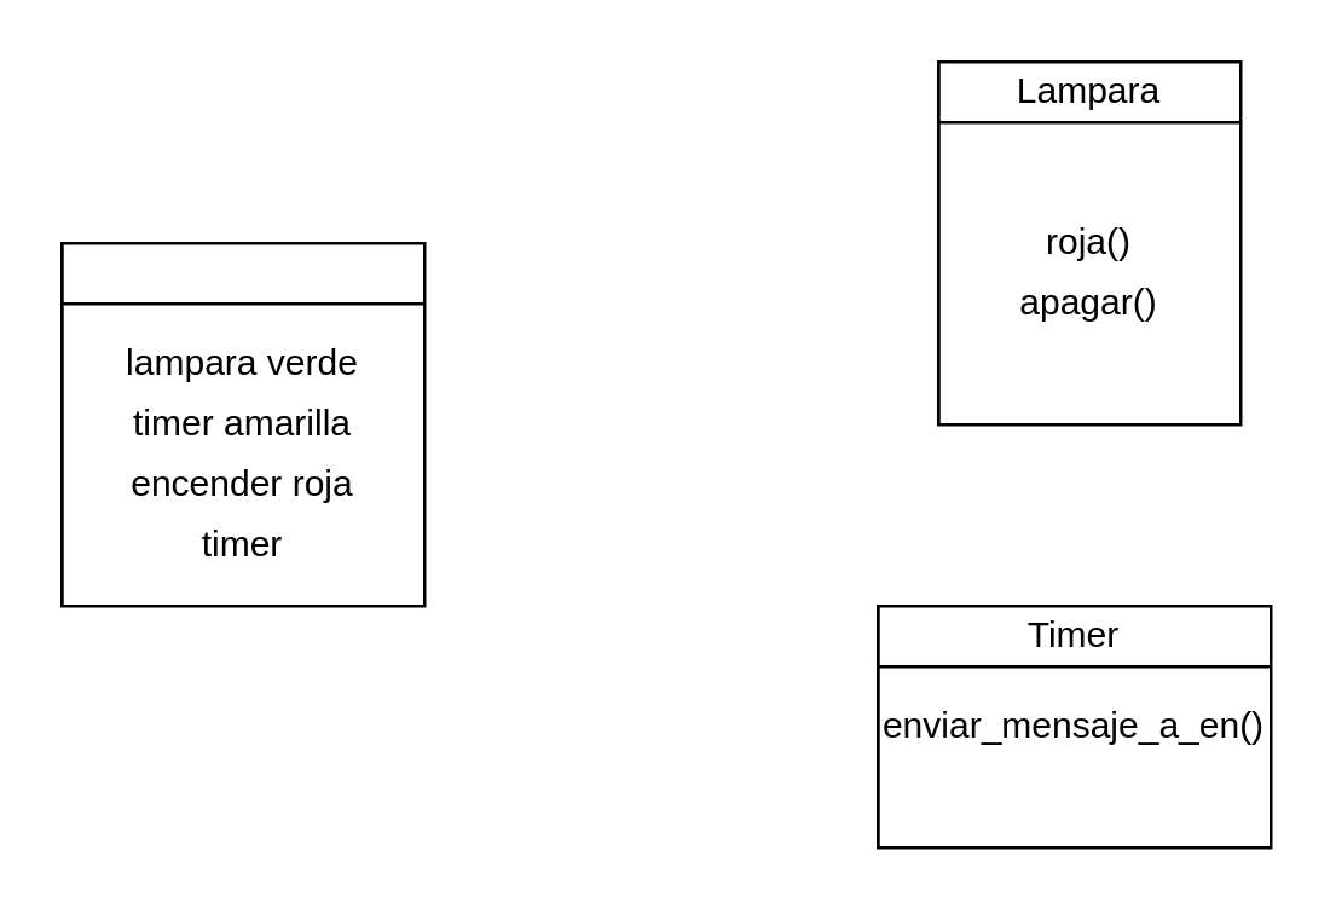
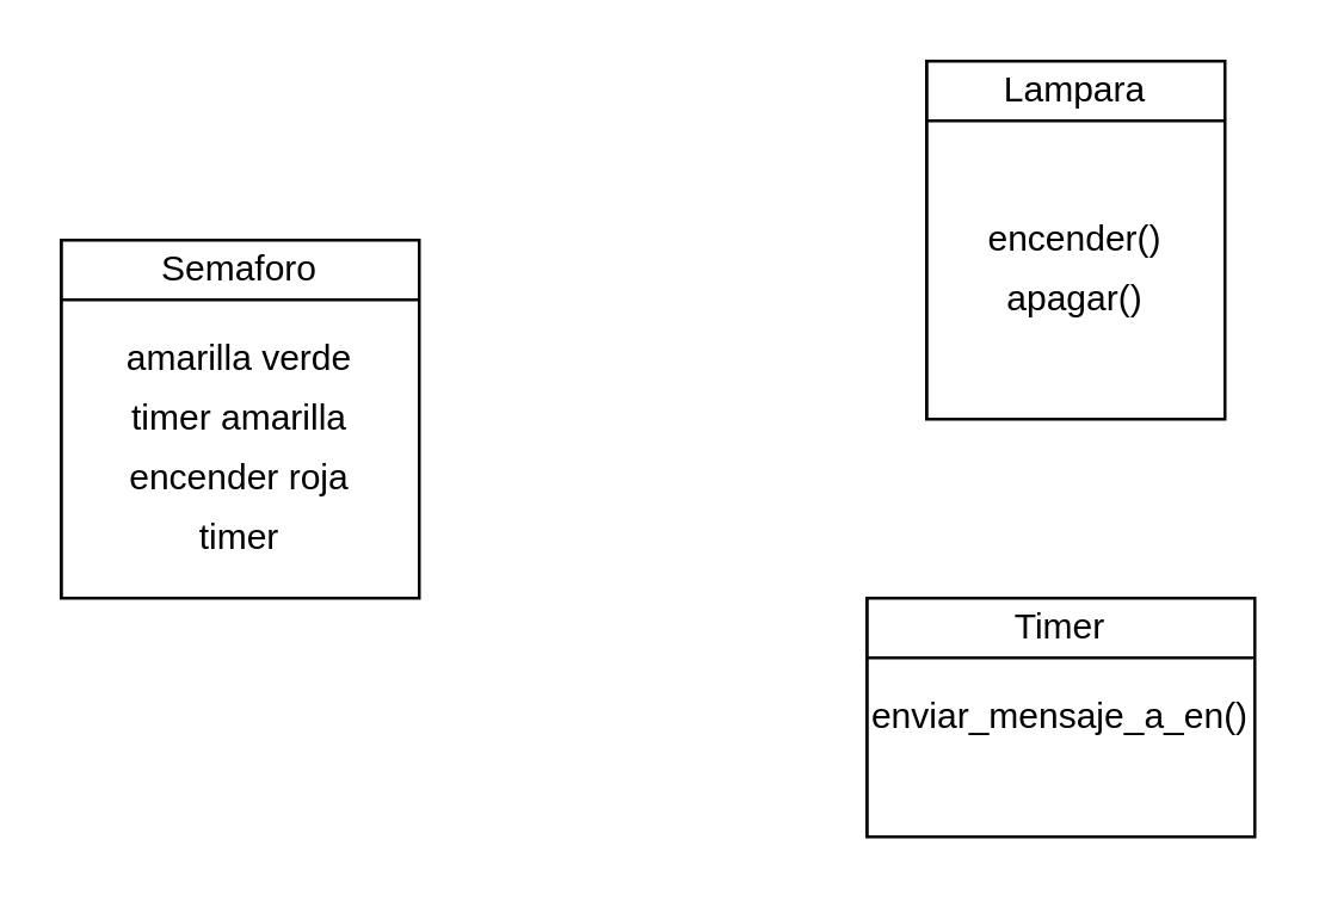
  <mxCell id="0" />
  <mxCell id="1" parent="0" />
  <mxCell id="2" value="" style="shape=internalStorage;whiteSpace=wrap;html=1;backgroundOutline=1;dx=0;dy=20;" vertex="1" parent="1"><mxGeometry x="20" y="80" width="120" height="120" as="geometry" /></mxCell>
- <mxCell id="4" value="lampara verde" style="text;html=1;strokeColor=none;fillColor=none;align=center;verticalAlign=middle;whiteSpace=wrap;rounded=0;" vertex="1" parent="1"><mxGeometry x="20" y="110" width="120" height="20" as="geometry" /></mxCell>
+ <mxCell id="3" value="Semaforo" style="text;html=1;strokeColor=none;fillColor=none;align=center;verticalAlign=middle;whiteSpace=wrap;rounded=0;" vertex="1" parent="1"><mxGeometry x="20" y="80" width="120" height="20" as="geometry" /></mxCell>
+ <mxCell id="4" value="amarilla verde" style="text;html=1;strokeColor=none;fillColor=none;align=center;verticalAlign=middle;whiteSpace=wrap;rounded=0;" vertex="1" parent="1"><mxGeometry x="20" y="110" width="120" height="20" as="geometry" /></mxCell>
  <mxCell id="5" value="timer amarilla" style="text;html=1;strokeColor=none;fillColor=none;align=center;verticalAlign=middle;whiteSpace=wrap;rounded=0;" vertex="1" parent="1"><mxGeometry x="20" y="130" width="120" height="20" as="geometry" /></mxCell>
  <mxCell id="6" value="encender roja" style="text;html=1;strokeColor=none;fillColor=none;align=center;verticalAlign=middle;whiteSpace=wrap;rounded=0;" vertex="1" parent="1"><mxGeometry x="20" y="150" width="120" height="20" as="geometry" /></mxCell>
  <mxCell id="7" value="timer" style="text;html=1;strokeColor=none;fillColor=none;align=center;verticalAlign=middle;whiteSpace=wrap;rounded=0;" vertex="1" parent="1"><mxGeometry x="20" y="170" width="120" height="20" as="geometry" /></mxCell>
  <mxCell id="8" value="" style="shape=internalStorage;whiteSpace=wrap;html=1;backgroundOutline=1;dx=0;dy=20;" vertex="1" parent="1"><mxGeometry x="310" y="20" width="100" height="120" as="geometry" /></mxCell>
  <mxCell id="9" value="Lampara" style="text;html=1;strokeColor=none;fillColor=none;align=center;verticalAlign=middle;whiteSpace=wrap;rounded=0;" vertex="1" parent="1"><mxGeometry x="310" y="20" width="100" height="20" as="geometry" /></mxCell>
- <mxCell id="10" value="roja()" style="text;html=1;strokeColor=none;fillColor=none;align=center;verticalAlign=middle;whiteSpace=wrap;rounded=0;" vertex="1" parent="1"><mxGeometry x="310" y="70" width="100" height="20" as="geometry" /></mxCell>
+ <mxCell id="10" value="encender()" style="text;html=1;strokeColor=none;fillColor=none;align=center;verticalAlign=middle;whiteSpace=wrap;rounded=0;" vertex="1" parent="1"><mxGeometry x="310" y="70" width="100" height="20" as="geometry" /></mxCell>
  <mxCell id="11" value="apagar()" style="text;html=1;strokeColor=none;fillColor=none;align=center;verticalAlign=middle;whiteSpace=wrap;rounded=0;" vertex="1" parent="1"><mxGeometry x="310" y="90" width="100" height="20" as="geometry" /></mxCell>
  <mxCell id="12" value="" style="shape=internalStorage;whiteSpace=wrap;html=1;backgroundOutline=1;dx=0;dy=20;" vertex="1" parent="1"><mxGeometry x="290" y="200" width="130" height="80" as="geometry" /></mxCell>
  <mxCell id="13" value="Timer" style="text;html=1;strokeColor=none;fillColor=none;align=center;verticalAlign=middle;whiteSpace=wrap;rounded=0;" vertex="1" parent="1"><mxGeometry x="290" y="200" width="130" height="20" as="geometry" /></mxCell>
  <mxCell id="14" value="enviar_mensaje_a_en()" style="text;html=1;strokeColor=none;fillColor=none;align=center;verticalAlign=middle;whiteSpace=wrap;rounded=0;" vertex="1" parent="1"><mxGeometry x="315" y="230" width="80" height="20" as="geometry" /></mxCell>
